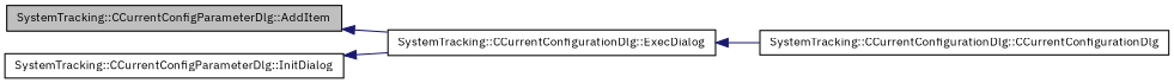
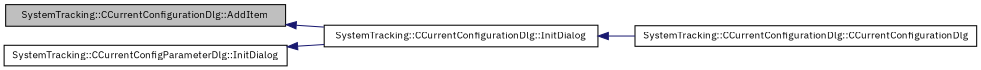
  digraph {
    fontname="IBM Plex Sans"
    rankdir=LR
    node [color=black fillcolor=white fontname="IBM Plex Sans" fontsize=10 shape=record style=filled]
    edge [color=midnightblue dir=back fontname="IBM Plex Sans" fontsize=10 labelfontname=FreeSans labelfontsize=10 style=solid]
-   n1 [fillcolor=grey75 fontcolor=black height=0.2 label="SystemTracking::CCurrentConfigParameterDlg::AddItem" width=0.4]
-   n2 [height=0.2 label="SystemTracking::CCurrentConfigurationDlg::ExecDialog" width=0.4]
+   n1 [fillcolor=grey75 fontcolor=black height=0.2 label="SystemTracking::CCurrentConfigurationDlg::AddItem" width=0.4]
+   n2 [height=0.2 label="SystemTracking::CCurrentConfigurationDlg::InitDialog" width=0.4]
    n3 [height=0.2 label="SystemTracking::CCurrentConfigParameterDlg::InitDialog" width=0.4]
    n4 [height=0.2 label="SystemTracking::CCurrentConfigurationDlg::CCurrentConfigurationDlg" width=0.4]
    n1 -> n2
    n2 -> n4
    n3 -> n2
  }
